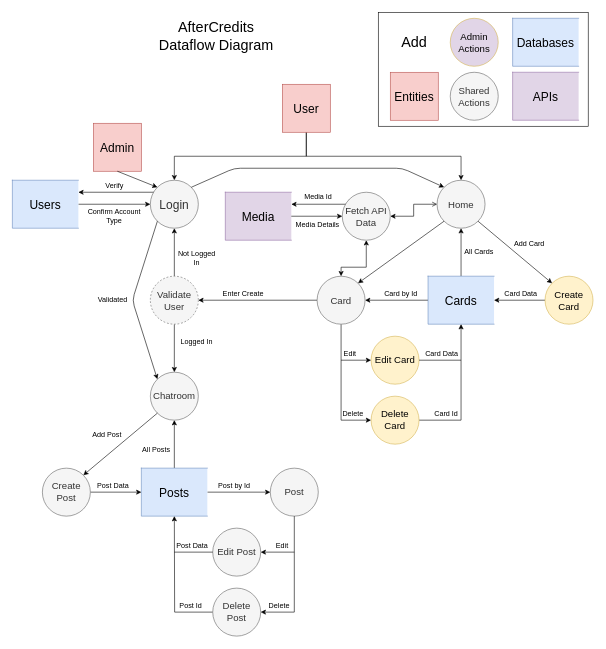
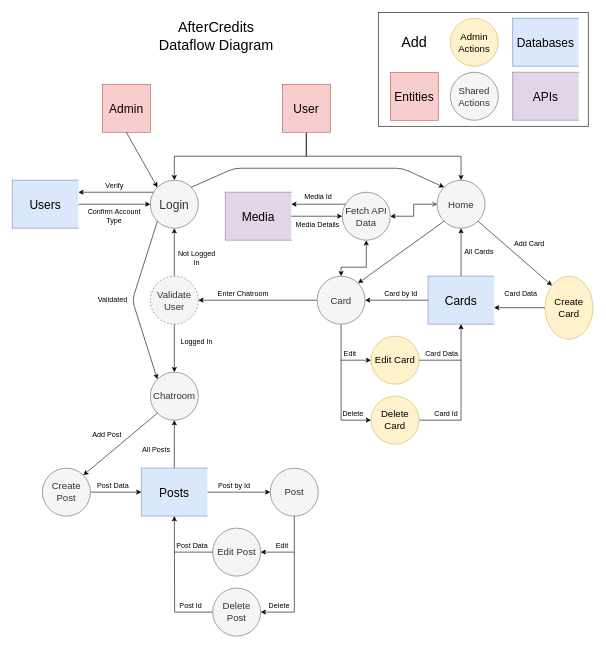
  <mxCell id="0" />
  <mxCell id="1" parent="0" />
  <mxCell id="2" value="&lt;font style=&quot;font-size: 24px&quot;&gt;AfterCredits Dataflow Diagram&lt;/font&gt;" style="text;html=1;strokeColor=none;fillColor=none;align=center;verticalAlign=middle;whiteSpace=wrap;rounded=0;" parent="1" vertex="1"><mxGeometry x="260" y="20" width="200" height="80" as="geometry" /></mxCell>
  <mxCell id="3" style="edgeStyle=orthogonalEdgeStyle;rounded=0;orthogonalLoop=1;jettySize=auto;html=1;entryX=0.5;entryY=0;entryDx=0;entryDy=0;exitX=0.5;exitY=1;exitDx=0;exitDy=0;" parent="1" source="5" target="12" edge="1"><mxGeometry relative="1" as="geometry"><mxPoint x="372.5" y="240" as="targetPoint" /><Array as="points"><mxPoint x="510" y="260" /><mxPoint x="768" y="260" /></Array></mxGeometry></mxCell>
  <mxCell id="4" style="edgeStyle=orthogonalEdgeStyle;rounded=0;orthogonalLoop=1;jettySize=auto;html=1;entryX=0.5;entryY=0;entryDx=0;entryDy=0;startArrow=none;startFill=0;endArrow=classic;endFill=1;" parent="1" source="5" target="7" edge="1"><mxGeometry relative="1" as="geometry"><Array as="points"><mxPoint x="510" y="260" /><mxPoint x="290" y="260" /></Array></mxGeometry></mxCell>
  <mxCell id="5" value="&lt;font style=&quot;font-size: 20px&quot;&gt;User&lt;/font&gt;" style="whiteSpace=wrap;html=1;aspect=fixed;strokeColor=#b85450;fillColor=#f8cecc;" parent="1" vertex="1"><mxGeometry x="470" y="140" width="80" height="80" as="geometry" /></mxCell>
  <mxCell id="6" style="edgeStyle=orthogonalEdgeStyle;rounded=0;orthogonalLoop=1;jettySize=auto;html=1;entryX=1;entryY=0.25;entryDx=0;entryDy=0;startArrow=none;startFill=0;exitX=0;exitY=0;exitDx=0;exitDy=0;" parent="1" source="7" target="9" edge="1"><mxGeometry relative="1" as="geometry"><Array as="points"><mxPoint x="262" y="320" /></Array></mxGeometry></mxCell>
  <mxCell id="7" value="&lt;font style=&quot;font-size: 20px&quot;&gt;Login&lt;/font&gt;" style="ellipse;whiteSpace=wrap;html=1;aspect=fixed;fillColor=#f5f5f5;strokeColor=#666666;fontColor=#333333;" parent="1" vertex="1"><mxGeometry x="250" y="300" width="80" height="80" as="geometry" /></mxCell>
  <mxCell id="8" value="" style="edgeStyle=orthogonalEdgeStyle;rounded=0;orthogonalLoop=1;jettySize=auto;html=1;startArrow=none;startFill=0;" parent="1" source="9" target="7" edge="1"><mxGeometry relative="1" as="geometry" /></mxCell>
  <mxCell id="9" value="&lt;span style=&quot;font-size: 20px&quot;&gt;Users&lt;/span&gt;" style="shape=partialRectangle;whiteSpace=wrap;html=1;bottom=1;right=0;left=1;top=1;fillColor=#dae8fc;perimeterSpacing=0;strokeColor=#6c8ebf;" parent="1" vertex="1"><mxGeometry x="20" y="300" width="110" height="80" as="geometry" /></mxCell>
  <mxCell id="10" value="Verify" style="text;html=1;strokeColor=none;fillColor=none;align=center;verticalAlign=middle;whiteSpace=wrap;rounded=0;" parent="1" vertex="1"><mxGeometry x="157.5" y="300" width="65" height="20" as="geometry" /></mxCell>
  <mxCell id="11" value="&lt;font style=&quot;font-size: 16px&quot;&gt;Chatroom&lt;/font&gt;" style="ellipse;whiteSpace=wrap;html=1;aspect=fixed;fillColor=#f5f5f5;strokeColor=#666666;fontColor=#333333;" parent="1" vertex="1"><mxGeometry x="250" y="620" width="80" height="80" as="geometry" /></mxCell>
  <mxCell id="12" value="&lt;font style=&quot;font-size: 16px&quot;&gt;Home&lt;br&gt;&lt;/font&gt;" style="ellipse;whiteSpace=wrap;html=1;aspect=fixed;fillColor=#f5f5f5;strokeColor=#666666;fontColor=#333333;" parent="1" vertex="1"><mxGeometry x="728" y="300" width="80" height="80" as="geometry" /></mxCell>
  <mxCell id="13" value="" style="edgeStyle=orthogonalEdgeStyle;rounded=0;orthogonalLoop=1;jettySize=auto;html=1;startArrow=classic;startFill=1;entryX=0;entryY=0;entryDx=0;entryDy=0;exitX=1;exitY=0.25;exitDx=0;exitDy=0;endArrow=none;endFill=0;" parent="1" source="14" target="82" edge="1"><mxGeometry relative="1" as="geometry"><Array as="points"><mxPoint x="582" y="340" /></Array></mxGeometry></mxCell>
  <mxCell id="14" value="&lt;span style=&quot;font-size: 20px&quot;&gt;Media&lt;/span&gt;" style="shape=partialRectangle;whiteSpace=wrap;html=1;bottom=1;right=0;left=1;top=1;perimeterSpacing=0;fillColor=#e1d5e7;strokeColor=#9673a6;" parent="1" vertex="1"><mxGeometry x="375" y="320" width="110" height="80" as="geometry" /></mxCell>
  <mxCell id="15" value="Media Id" style="text;html=1;strokeColor=none;fillColor=none;align=center;verticalAlign=middle;whiteSpace=wrap;rounded=0;" parent="1" vertex="1"><mxGeometry x="490" y="317" width="80" height="20" as="geometry" /></mxCell>
  <mxCell id="16" value="&lt;font style=&quot;font-size: 16px&quot;&gt;Post&lt;/font&gt;" style="ellipse;whiteSpace=wrap;html=1;aspect=fixed;fillColor=#f5f5f5;strokeColor=#666666;fontColor=#333333;" parent="1" vertex="1"><mxGeometry x="450" y="780" width="80" height="80" as="geometry" /></mxCell>
  <mxCell id="17" value="" style="edgeStyle=orthogonalEdgeStyle;rounded=0;orthogonalLoop=1;jettySize=auto;html=1;startArrow=none;startFill=0;entryX=0;entryY=0.5;entryDx=0;entryDy=0;" parent="1" source="19" target="16" edge="1"><mxGeometry relative="1" as="geometry"><mxPoint x="380" y="810" as="targetPoint" /></mxGeometry></mxCell>
  <mxCell id="18" value="" style="edgeStyle=orthogonalEdgeStyle;rounded=0;orthogonalLoop=1;jettySize=auto;html=1;startArrow=none;startFill=0;" parent="1" source="19" target="11" edge="1"><mxGeometry relative="1" as="geometry" /></mxCell>
  <mxCell id="19" value="&lt;font style=&quot;font-size: 20px&quot;&gt;Posts&lt;br&gt;&lt;/font&gt;" style="shape=partialRectangle;whiteSpace=wrap;html=1;bottom=1;right=0;left=1;top=1;fillColor=#dae8fc;perimeterSpacing=0;strokeColor=#6c8ebf;" parent="1" vertex="1"><mxGeometry x="235" y="780" width="110" height="80" as="geometry" /></mxCell>
  <mxCell id="20" value="Post Data" style="text;html=1;strokeColor=none;fillColor=none;align=center;verticalAlign=middle;whiteSpace=wrap;rounded=0;" parent="1" vertex="1"><mxGeometry x="157.5" y="800" width="60" height="20" as="geometry" /></mxCell>
- <mxCell id="21" value="Enter Create" style="text;html=1;strokeColor=none;fillColor=none;align=center;verticalAlign=middle;whiteSpace=wrap;rounded=0;" parent="1" vertex="1"><mxGeometry x="360" y="480" width="90" height="20" as="geometry" /></mxCell>
+ <mxCell id="21" value="Enter Chatroom" style="text;html=1;strokeColor=none;fillColor=none;align=center;verticalAlign=middle;whiteSpace=wrap;rounded=0;" parent="1" vertex="1"><mxGeometry x="360" y="480" width="90" height="20" as="geometry" /></mxCell>
  <mxCell id="22" value="" style="edgeStyle=orthogonalEdgeStyle;rounded=0;orthogonalLoop=1;jettySize=auto;html=1;startArrow=none;startFill=0;" parent="1" source="23" target="19" edge="1"><mxGeometry relative="1" as="geometry" /></mxCell>
  <mxCell id="23" value="&lt;font style=&quot;font-size: 16px&quot;&gt;Create Post&lt;/font&gt;" style="ellipse;whiteSpace=wrap;html=1;aspect=fixed;fillColor=#f5f5f5;strokeColor=#666666;fontColor=#333333;" parent="1" vertex="1"><mxGeometry x="70" y="780" width="80" height="80" as="geometry" /></mxCell>
  <mxCell id="24" value="&lt;font style=&quot;font-size: 16px&quot;&gt;Edit Post&lt;/font&gt;" style="ellipse;whiteSpace=wrap;html=1;aspect=fixed;fillColor=#f5f5f5;strokeColor=#666666;fontColor=#333333;" parent="1" vertex="1"><mxGeometry x="354" y="880" width="80" height="80" as="geometry" /></mxCell>
  <mxCell id="25" style="edgeStyle=orthogonalEdgeStyle;rounded=0;orthogonalLoop=1;jettySize=auto;html=1;startArrow=none;startFill=0;exitX=0;exitY=0.5;exitDx=0;exitDy=0;" parent="1" source="26" edge="1"><mxGeometry relative="1" as="geometry"><mxPoint x="290" y="860" as="targetPoint" /><mxPoint x="310" y="1050" as="sourcePoint" /></mxGeometry></mxCell>
  <mxCell id="26" value="&lt;font style=&quot;font-size: 16px&quot;&gt;Delete Post&lt;/font&gt;" style="ellipse;whiteSpace=wrap;html=1;aspect=fixed;fillColor=#f5f5f5;strokeColor=#666666;fontColor=#333333;" parent="1" vertex="1"><mxGeometry x="354" y="980" width="80" height="80" as="geometry" /></mxCell>
  <mxCell id="27" value="Post by Id" style="text;html=1;strokeColor=none;fillColor=none;align=center;verticalAlign=middle;whiteSpace=wrap;rounded=0;" parent="1" vertex="1"><mxGeometry x="360" y="800" width="60" height="20" as="geometry" /></mxCell>
  <mxCell id="28" value="All Posts" style="text;html=1;strokeColor=none;fillColor=none;align=center;verticalAlign=middle;whiteSpace=wrap;rounded=0;" parent="1" vertex="1"><mxGeometry x="230" y="740" width="60" height="20" as="geometry" /></mxCell>
  <mxCell id="29" value="Edit" style="text;html=1;strokeColor=none;fillColor=none;align=center;verticalAlign=middle;whiteSpace=wrap;rounded=0;" parent="1" vertex="1"><mxGeometry x="455" y="900" width="30" height="20" as="geometry" /></mxCell>
  <mxCell id="30" value="Add Post" style="text;html=1;strokeColor=none;fillColor=none;align=center;verticalAlign=middle;whiteSpace=wrap;rounded=0;" parent="1" vertex="1"><mxGeometry x="148" y="714" width="60" height="20" as="geometry" /></mxCell>
  <mxCell id="31" value="" style="edgeStyle=orthogonalEdgeStyle;rounded=0;orthogonalLoop=1;jettySize=auto;html=1;startArrow=none;startFill=0;" parent="1" source="33" target="12" edge="1"><mxGeometry relative="1" as="geometry" /></mxCell>
  <mxCell id="32" value="" style="edgeStyle=orthogonalEdgeStyle;rounded=0;orthogonalLoop=1;jettySize=auto;html=1;startArrow=none;startFill=0;" parent="1" source="33" target="37" edge="1"><mxGeometry relative="1" as="geometry" /></mxCell>
  <mxCell id="33" value="&lt;font style=&quot;font-size: 20px&quot;&gt;Cards&lt;br&gt;&lt;/font&gt;" style="shape=partialRectangle;whiteSpace=wrap;html=1;bottom=1;right=0;left=1;top=1;fillColor=#dae8fc;perimeterSpacing=0;strokeColor=#6c8ebf;" parent="1" vertex="1"><mxGeometry x="713" y="460" width="110" height="80" as="geometry" /></mxCell>
- <mxCell id="34" value="&lt;font style=&quot;font-size: 20px&quot;&gt;Admin&lt;/font&gt;" style="whiteSpace=wrap;html=1;aspect=fixed;strokeColor=#b85450;fillColor=#f8cecc;" parent="1" vertex="1"><mxGeometry x="155" y="205" width="80" height="80" as="geometry" /></mxCell>
+ <mxCell id="34" value="&lt;font style=&quot;font-size: 20px&quot;&gt;Admin&lt;/font&gt;" style="whiteSpace=wrap;html=1;aspect=fixed;strokeColor=#b85450;fillColor=#f8cecc;" parent="1" vertex="1"><mxGeometry x="170" y="140" width="80" height="80" as="geometry" /></mxCell>
  <mxCell id="35" style="edgeStyle=orthogonalEdgeStyle;rounded=0;orthogonalLoop=1;jettySize=auto;html=1;entryX=0;entryY=0.5;entryDx=0;entryDy=0;startArrow=none;startFill=0;exitX=0.5;exitY=1;exitDx=0;exitDy=0;" parent="1" source="37" target="42" edge="1"><mxGeometry relative="1" as="geometry"><Array as="points"><mxPoint x="568" y="700" /></Array></mxGeometry></mxCell>
  <mxCell id="36" style="edgeStyle=orthogonalEdgeStyle;rounded=0;orthogonalLoop=1;jettySize=auto;html=1;entryX=1;entryY=0.5;entryDx=0;entryDy=0;startArrow=none;startFill=0;" parent="1" source="37" target="52" edge="1"><mxGeometry relative="1" as="geometry" /></mxCell>
  <mxCell id="37" value="&lt;font style=&quot;font-size: 16px&quot;&gt;Card&lt;/font&gt;" style="ellipse;whiteSpace=wrap;html=1;aspect=fixed;fillColor=#f5f5f5;strokeColor=#666666;fontColor=#333333;" parent="1" vertex="1"><mxGeometry x="528" y="460" width="80" height="80" as="geometry" /></mxCell>
  <mxCell id="38" value="" style="edgeStyle=orthogonalEdgeStyle;rounded=0;orthogonalLoop=1;jettySize=auto;html=1;startArrow=none;startFill=0;" parent="1" source="39" target="33" edge="1"><mxGeometry relative="1" as="geometry"><Array as="points"><mxPoint x="933" y="470" /></Array></mxGeometry></mxCell>
- <mxCell id="39" value="&lt;font style=&quot;font-size: 16px&quot;&gt;Create Card&lt;/font&gt;" style="ellipse;whiteSpace=wrap;html=1;aspect=fixed;fillColor=#fff2cc;strokeColor=#d6b656;" parent="1" vertex="1"><mxGeometry x="908" y="460" width="80" height="80" as="geometry" /></mxCell>
+ <mxCell id="39" value="&lt;font style=&quot;font-size: 16px&quot;&gt;Create Card&lt;/font&gt;" style="ellipse;whiteSpace=wrap;html=1;aspect=fixed;fillColor=#fff2cc;strokeColor=#d6b656;" parent="1" vertex="1"><mxGeometry x="908" y="460" width="80" height="105" as="geometry" /></mxCell>
  <mxCell id="40" value="&lt;font style=&quot;font-size: 16px&quot;&gt;Edit Card&lt;/font&gt;" style="ellipse;whiteSpace=wrap;html=1;aspect=fixed;fillColor=#fff2cc;strokeColor=#d6b656;" parent="1" vertex="1"><mxGeometry x="618" y="560" width="80" height="80" as="geometry" /></mxCell>
  <mxCell id="41" style="edgeStyle=orthogonalEdgeStyle;rounded=0;orthogonalLoop=1;jettySize=auto;html=1;startArrow=none;startFill=0;entryX=0.5;entryY=1;entryDx=0;entryDy=0;exitX=1;exitY=0.5;exitDx=0;exitDy=0;" parent="1" source="42" target="33" edge="1"><mxGeometry relative="1" as="geometry"><mxPoint x="743" y="670" as="targetPoint" /><Array as="points"><mxPoint x="768" y="700" /></Array></mxGeometry></mxCell>
  <mxCell id="42" value="&lt;font style=&quot;font-size: 16px&quot;&gt;Delete Card&lt;/font&gt;" style="ellipse;whiteSpace=wrap;html=1;aspect=fixed;fillColor=#fff2cc;strokeColor=#d6b656;" parent="1" vertex="1"><mxGeometry x="618" y="660" width="80" height="80" as="geometry" /></mxCell>
  <mxCell id="43" value="Card Data" style="text;html=1;strokeColor=none;fillColor=none;align=center;verticalAlign=middle;whiteSpace=wrap;rounded=0;" parent="1" vertex="1"><mxGeometry x="838" y="480" width="60" height="20" as="geometry" /></mxCell>
  <mxCell id="44" value="Card by Id" style="text;html=1;strokeColor=none;fillColor=none;align=center;verticalAlign=middle;whiteSpace=wrap;rounded=0;" parent="1" vertex="1"><mxGeometry x="638" y="480" width="60" height="20" as="geometry" /></mxCell>
  <mxCell id="45" value="All Cards" style="text;html=1;strokeColor=none;fillColor=none;align=center;verticalAlign=middle;whiteSpace=wrap;rounded=0;" parent="1" vertex="1"><mxGeometry x="768" y="410" width="60" height="20" as="geometry" /></mxCell>
  <mxCell id="46" value="Edit" style="text;html=1;strokeColor=none;fillColor=none;align=center;verticalAlign=middle;whiteSpace=wrap;rounded=0;" parent="1" vertex="1"><mxGeometry x="568" y="580" width="30" height="20" as="geometry" /></mxCell>
  <mxCell id="47" value="Delete" style="text;html=1;strokeColor=none;fillColor=none;align=center;verticalAlign=middle;whiteSpace=wrap;rounded=0;" parent="1" vertex="1"><mxGeometry x="568" y="680" width="40" height="20" as="geometry" /></mxCell>
  <mxCell id="48" value="Add Card" style="text;html=1;strokeColor=none;fillColor=none;align=center;verticalAlign=middle;whiteSpace=wrap;rounded=0;" parent="1" vertex="1"><mxGeometry x="852" y="396" width="60" height="20" as="geometry" /></mxCell>
  <mxCell id="49" value="Confirm Account Type" style="text;html=1;strokeColor=none;fillColor=none;align=center;verticalAlign=middle;whiteSpace=wrap;rounded=0;" parent="1" vertex="1"><mxGeometry x="135" y="350" width="110" height="20" as="geometry" /></mxCell>
  <mxCell id="50" value="" style="edgeStyle=orthogonalEdgeStyle;rounded=0;orthogonalLoop=1;jettySize=auto;html=1;startArrow=none;startFill=0;" parent="1" source="52" target="11" edge="1"><mxGeometry relative="1" as="geometry" /></mxCell>
  <mxCell id="51" style="edgeStyle=orthogonalEdgeStyle;rounded=0;orthogonalLoop=1;jettySize=auto;html=1;entryX=0.5;entryY=1;entryDx=0;entryDy=0;startArrow=none;startFill=0;" parent="1" source="52" target="7" edge="1"><mxGeometry relative="1" as="geometry" /></mxCell>
  <mxCell id="52" value="&lt;font style=&quot;font-size: 16px&quot;&gt;Validate User&lt;/font&gt;" style="ellipse;whiteSpace=wrap;html=1;aspect=fixed;fillColor=#f5f5f5;strokeColor=#666666;fontColor=#333333;dashed=1;" parent="1" vertex="1"><mxGeometry x="250" y="460" width="80" height="80" as="geometry" /></mxCell>
  <mxCell id="53" value="" style="endArrow=classic;html=1;exitX=0;exitY=1;exitDx=0;exitDy=0;entryX=1;entryY=0;entryDx=0;entryDy=0;" parent="1" source="12" target="37" edge="1"><mxGeometry width="50" height="50" relative="1" as="geometry"><mxPoint x="493" y="430" as="sourcePoint" /><mxPoint x="543" y="380" as="targetPoint" /></mxGeometry></mxCell>
  <mxCell id="54" value="" style="endArrow=classic;html=1;exitX=1;exitY=1;exitDx=0;exitDy=0;entryX=0;entryY=0;entryDx=0;entryDy=0;" parent="1" source="12" target="39" edge="1"><mxGeometry width="50" height="50" relative="1" as="geometry"><mxPoint x="977.216" y="306.564" as="sourcePoint" /><mxPoint x="848.784" y="379.996" as="targetPoint" /></mxGeometry></mxCell>
  <mxCell id="55" value="" style="endArrow=classic;html=1;exitX=0;exitY=1;exitDx=0;exitDy=0;entryX=1;entryY=0;entryDx=0;entryDy=0;" parent="1" source="11" target="23" edge="1"><mxGeometry width="50" height="50" relative="1" as="geometry"><mxPoint x="228.436" y="650.004" as="sourcePoint" /><mxPoint x="100.004" y="723.436" as="targetPoint" /></mxGeometry></mxCell>
  <mxCell id="56" value="Not Logged In" style="text;html=1;strokeColor=none;fillColor=none;align=center;verticalAlign=middle;whiteSpace=wrap;rounded=0;" parent="1" vertex="1"><mxGeometry x="295" y="420" width="65" height="20" as="geometry" /></mxCell>
  <mxCell id="57" value="Logged In" style="text;html=1;strokeColor=none;fillColor=none;align=center;verticalAlign=middle;whiteSpace=wrap;rounded=0;" parent="1" vertex="1"><mxGeometry x="295" y="560" width="65" height="20" as="geometry" /></mxCell>
  <mxCell id="58" value="" style="endArrow=classic;html=1;exitX=0;exitY=1;exitDx=0;exitDy=0;entryX=0;entryY=0;entryDx=0;entryDy=0;" parent="1" source="7" target="11" edge="1"><mxGeometry width="50" height="50" relative="1" as="geometry"><mxPoint x="150" y="570" as="sourcePoint" /><mxPoint x="200" y="520" as="targetPoint" /><Array as="points"><mxPoint x="220" y="500" /></Array></mxGeometry></mxCell>
  <mxCell id="59" value="Validated" style="text;html=1;strokeColor=none;fillColor=none;align=center;verticalAlign=middle;whiteSpace=wrap;rounded=0;" parent="1" vertex="1"><mxGeometry x="161.25" y="490" width="52.5" height="20" as="geometry" /></mxCell>
  <mxCell id="60" value="Delete" style="text;html=1;strokeColor=none;fillColor=none;align=center;verticalAlign=middle;whiteSpace=wrap;rounded=0;" parent="1" vertex="1"><mxGeometry x="445" y="1000" width="40" height="20" as="geometry" /></mxCell>
  <mxCell id="61" style="edgeStyle=orthogonalEdgeStyle;rounded=0;orthogonalLoop=1;jettySize=auto;html=1;startArrow=none;startFill=0;exitX=0.5;exitY=1;exitDx=0;exitDy=0;entryX=1;entryY=0.5;entryDx=0;entryDy=0;" parent="1" source="16" target="26" edge="1"><mxGeometry relative="1" as="geometry"><mxPoint x="470" y="860" as="sourcePoint" /><mxPoint x="410" y="1050" as="targetPoint" /><Array as="points" /></mxGeometry></mxCell>
  <mxCell id="62" value="Post Id" style="text;html=1;strokeColor=none;fillColor=none;align=center;verticalAlign=middle;whiteSpace=wrap;rounded=0;" parent="1" vertex="1"><mxGeometry x="295" y="1000" width="45" height="20" as="geometry" /></mxCell>
  <mxCell id="63" value="Card Data" style="text;html=1;strokeColor=none;fillColor=none;align=center;verticalAlign=middle;whiteSpace=wrap;rounded=0;" parent="1" vertex="1"><mxGeometry x="705.5" y="580" width="60" height="20" as="geometry" /></mxCell>
  <mxCell id="64" value="Post Data" style="text;html=1;strokeColor=none;fillColor=none;align=center;verticalAlign=middle;whiteSpace=wrap;rounded=0;" parent="1" vertex="1"><mxGeometry x="290" y="900" width="60" height="20" as="geometry" /></mxCell>
  <mxCell id="65" value="Card Id" style="text;html=1;strokeColor=none;fillColor=none;align=center;verticalAlign=middle;whiteSpace=wrap;rounded=0;" parent="1" vertex="1"><mxGeometry x="720.5" y="680" width="45" height="20" as="geometry" /></mxCell>
  <mxCell id="66" value="" style="endArrow=none;html=1;exitX=1;exitY=0.5;exitDx=0;exitDy=0;" parent="1" source="40" edge="1"><mxGeometry width="50" height="50" relative="1" as="geometry"><mxPoint x="828" y="700" as="sourcePoint" /><mxPoint x="768" y="600" as="targetPoint" /></mxGeometry></mxCell>
  <mxCell id="67" value="" style="endArrow=classic;html=1;startArrow=none;startFill=0;endFill=1;" parent="1" edge="1"><mxGeometry width="50" height="50" relative="1" as="geometry"><mxPoint x="568" y="600" as="sourcePoint" /><mxPoint x="618" y="600" as="targetPoint" /></mxGeometry></mxCell>
  <mxCell id="68" value="" style="endArrow=none;html=1;entryX=0;entryY=0.5;entryDx=0;entryDy=0;" parent="1" target="24" edge="1"><mxGeometry width="50" height="50" relative="1" as="geometry"><mxPoint x="290" y="920" as="sourcePoint" /><mxPoint x="215" y="930" as="targetPoint" /></mxGeometry></mxCell>
  <mxCell id="69" value="" style="endArrow=classic;html=1;entryX=1;entryY=0.5;entryDx=0;entryDy=0;" parent="1" target="24" edge="1"><mxGeometry width="50" height="50" relative="1" as="geometry"><mxPoint x="490" y="920" as="sourcePoint" /><mxPoint x="565" y="900" as="targetPoint" /></mxGeometry></mxCell>
  <mxCell id="70" value="" style="endArrow=classic;html=1;entryX=0;entryY=0;entryDx=0;entryDy=0;exitX=0.5;exitY=1;exitDx=0;exitDy=0;" parent="1" source="34" target="7" edge="1"><mxGeometry width="50" height="50" relative="1" as="geometry"><mxPoint x="430" y="460" as="sourcePoint" /><mxPoint x="480" y="410" as="targetPoint" /></mxGeometry></mxCell>
  <mxCell id="71" value="Media Details" style="text;html=1;strokeColor=none;fillColor=none;align=center;verticalAlign=middle;whiteSpace=wrap;rounded=0;" parent="1" vertex="1"><mxGeometry x="489" y="365" width="80" height="20" as="geometry" /></mxCell>
  <mxCell id="72" value="" style="rounded=0;whiteSpace=wrap;html=1;strokeColor=#000000;gradientColor=none;align=left;" parent="1" vertex="1"><mxGeometry x="630" y="20" width="350" height="190" as="geometry" /></mxCell>
- <mxCell id="73" value="&lt;font style=&quot;font-size: 16px&quot;&gt;Admin Actions&lt;/font&gt;" style="ellipse;whiteSpace=wrap;html=1;aspect=fixed;fillColor=#e1d5e7;strokeColor=#d6b656;" parent="1" vertex="1"><mxGeometry x="750" y="30" width="80" height="80" as="geometry" /></mxCell>
+ <mxCell id="73" value="&lt;font style=&quot;font-size: 16px&quot;&gt;Admin Actions&lt;/font&gt;" style="ellipse;whiteSpace=wrap;html=1;aspect=fixed;fillColor=#fff2cc;strokeColor=#d6b656;" parent="1" vertex="1"><mxGeometry x="750" y="30" width="80" height="80" as="geometry" /></mxCell>
  <mxCell id="74" value="&lt;font style=&quot;font-size: 16px&quot;&gt;Shared Actions&lt;/font&gt;" style="ellipse;whiteSpace=wrap;html=1;aspect=fixed;fillColor=#f5f5f5;strokeColor=#666666;fontColor=#333333;" parent="1" vertex="1"><mxGeometry x="750" y="120" width="80" height="80" as="geometry" /></mxCell>
  <mxCell id="75" value="&lt;font style=&quot;font-size: 20px&quot;&gt;Databases&lt;br&gt;&lt;/font&gt;" style="shape=partialRectangle;whiteSpace=wrap;html=1;bottom=1;right=0;left=1;top=1;fillColor=#dae8fc;perimeterSpacing=0;strokeColor=#6c8ebf;" parent="1" vertex="1"><mxGeometry x="854" y="30" width="110" height="80" as="geometry" /></mxCell>
  <mxCell id="76" value="&lt;span style=&quot;font-size: 20px&quot;&gt;APIs&lt;/span&gt;" style="shape=partialRectangle;whiteSpace=wrap;html=1;bottom=1;right=0;left=1;top=1;perimeterSpacing=0;fillColor=#e1d5e7;strokeColor=#9673a6;" parent="1" vertex="1"><mxGeometry x="854" y="120" width="110" height="80" as="geometry" /></mxCell>
  <mxCell id="77" value="&lt;font style=&quot;font-size: 20px&quot;&gt;Entities&lt;/font&gt;" style="whiteSpace=wrap;html=1;aspect=fixed;strokeColor=#b85450;fillColor=#f8cecc;" parent="1" vertex="1"><mxGeometry x="650" y="120" width="80" height="80" as="geometry" /></mxCell>
  <mxCell id="78" value="&lt;font style=&quot;font-size: 24px&quot;&gt;Add&lt;/font&gt;" style="text;html=1;strokeColor=none;fillColor=none;align=center;verticalAlign=middle;whiteSpace=wrap;rounded=0;" parent="1" vertex="1"><mxGeometry x="670" y="60" width="40" height="20" as="geometry" /></mxCell>
  <mxCell id="79" style="edgeStyle=orthogonalEdgeStyle;rounded=0;orthogonalLoop=1;jettySize=auto;html=1;entryX=0.5;entryY=0;entryDx=0;entryDy=0;startArrow=classic;startFill=1;exitX=0.5;exitY=1;exitDx=0;exitDy=0;" parent="1" source="82" target="37" edge="1"><mxGeometry relative="1" as="geometry"><Array as="points"><mxPoint x="610" y="445" /><mxPoint x="568" y="445" /></Array></mxGeometry></mxCell>
  <mxCell id="80" style="edgeStyle=orthogonalEdgeStyle;rounded=0;orthogonalLoop=1;jettySize=auto;html=1;entryX=0;entryY=0.5;entryDx=0;entryDy=0;startArrow=classic;startFill=1;exitX=1;exitY=0.5;exitDx=0;exitDy=0;endArrow=open;" parent="1" source="82" target="12" edge="1"><mxGeometry relative="1" as="geometry" /></mxCell>
  <mxCell id="81" value="" style="edgeStyle=orthogonalEdgeStyle;rounded=0;orthogonalLoop=1;jettySize=auto;html=1;startArrow=classic;startFill=1;endArrow=none;endFill=0;" parent="1" source="82" target="14" edge="1"><mxGeometry relative="1" as="geometry" /></mxCell>
  <mxCell id="82" value="&lt;font style=&quot;font-size: 16px&quot;&gt;Fetch API Data&lt;/font&gt;" style="ellipse;whiteSpace=wrap;html=1;aspect=fixed;fillColor=#f5f5f5;strokeColor=#666666;fontColor=#333333;" parent="1" vertex="1"><mxGeometry x="570" y="320" width="80" height="80" as="geometry" /></mxCell>
  <mxCell id="83" value="" style="endArrow=classic;html=1;exitX=1;exitY=0;exitDx=0;exitDy=0;entryX=0;entryY=0;entryDx=0;entryDy=0;" parent="1" source="7" target="12" edge="1"><mxGeometry width="50" height="50" relative="1" as="geometry"><mxPoint x="660" y="510" as="sourcePoint" /><mxPoint x="720" y="300" as="targetPoint" /><Array as="points"><mxPoint x="390" y="280" /><mxPoint x="670" y="280" /></Array></mxGeometry></mxCell>
